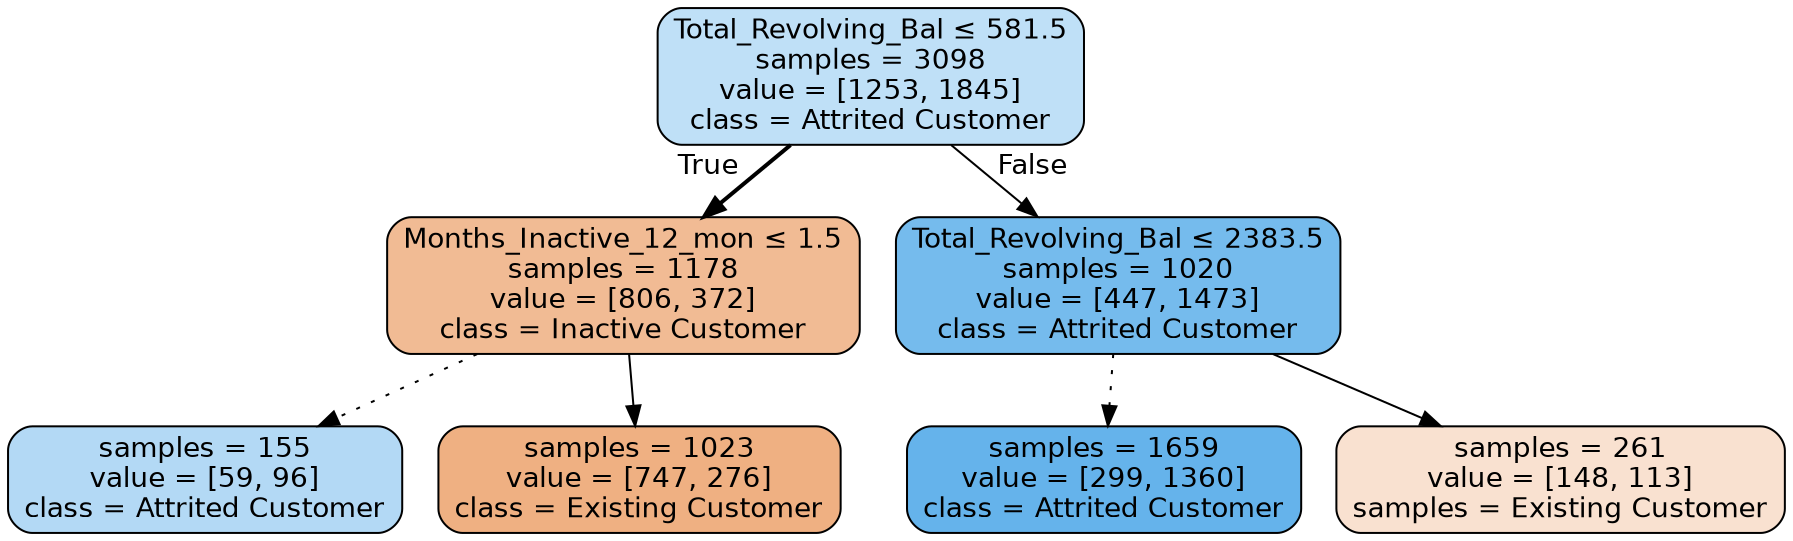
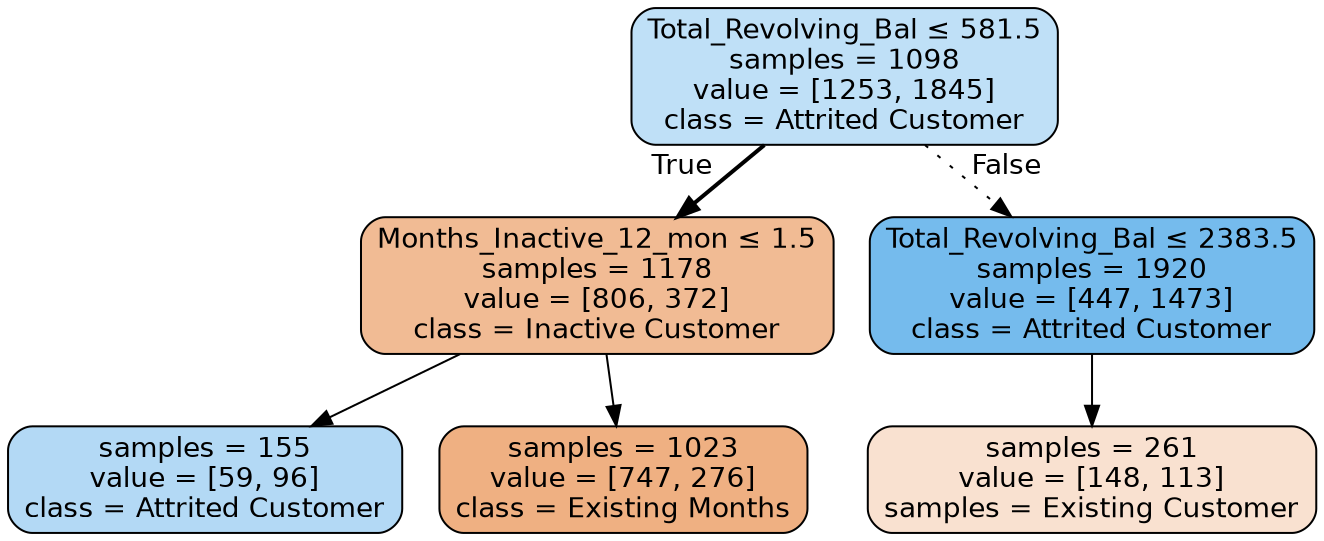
  digraph {
    node [color=black fontname=helvetica shape=box style="filled, rounded"]
    edge [fontname=helvetica style=solid]
-   n1 [fillcolor="#bfe0f7" label=<Total_Revolving_Bal &le; 581.5<br/>samples = 3098<br/>value = [1253, 1845]<br/>class = Attrited Customer>]
+   n1 [fillcolor="#bfe0f7" label=<Total_Revolving_Bal &le; 581.5<br/>samples = 1098<br/>value = [1253, 1845]<br/>class = Attrited Customer>]
    n2 [fillcolor="#f1bb94" label=<Months_Inactive_12_mon &le; 1.5<br/>samples = 1178<br/>value = [806, 372]<br/>class = Inactive Customer>]
-   n3 [fillcolor="#75bbed" label=<Total_Revolving_Bal &le; 2383.5<br/>samples = 1020<br/>value = [447, 1473]<br/>class = Attrited Customer>]
+   n3 [fillcolor="#75bbed" label=<Total_Revolving_Bal &le; 2383.5<br/>samples = 1920<br/>value = [447, 1473]<br/>class = Attrited Customer>]
    n4 [fillcolor="#b3d9f5" label=<samples = 155<br/>value = [59, 96]<br/>class = Attrited Customer>]
-   n5 [fillcolor="#efb082" label=<samples = 1023<br/>value = [747, 276]<br/>class = Existing Customer>]
-   n6 [fillcolor="#65b3eb" label=<samples = 1659<br/>value = [299, 1360]<br/>class = Attrited Customer>]
+   n5 [fillcolor="#efb082" label=<samples = 1023<br/>value = [747, 276]<br/>class = Existing Months>]
    n7 [fillcolor="#f9e1d0" label=<samples = 261<br/>value = [148, 113]<br/>samples = Existing Customer>]
    n1 -> n2 [headlabel=True labelangle=45 labeldistance=2.5 style=bold]
-   n1 -> n3 [headlabel=False labelangle=-45 labeldistance=2.5]
-   n2 -> n4 [style=dotted]
+   n1 -> n3 [headlabel=False labelangle=-45 labeldistance=2.5 style=dotted]
+   n2 -> n4
    n2 -> n5
-   n3 -> n6 [style=dotted]
    n3 -> n7
  }
